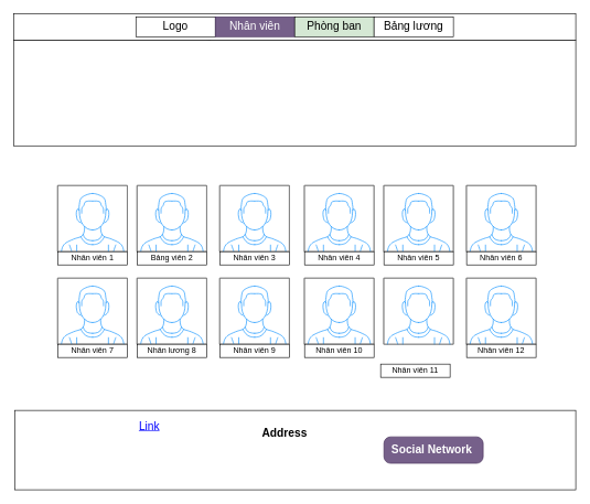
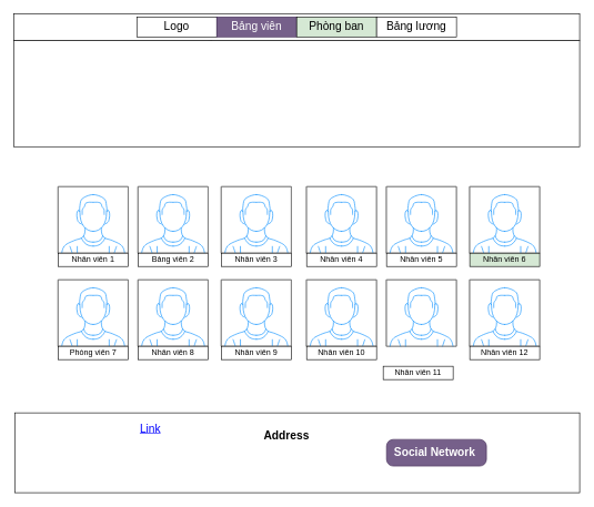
  <mxCell id="0" />
  <mxCell id="1" parent="0" />
  <mxCell id="2" value="" style="rounded=0;whiteSpace=wrap;html=1;align=center;" vertex="1" parent="1"><mxGeometry y="60" width="850" height="160" as="geometry" x="20" /></mxCell>
  <mxCell id="3" value="" style="edgeStyle=none;html=1;" edge="1" parent="1" target="2"><mxGeometry relative="1" as="geometry"><mxPoint x="303.333" y="50" as="sourcePoint" /></mxGeometry></mxCell>
  <mxCell id="4" style="edgeStyle=none;html=1;exitX=0.5;exitY=1;exitDx=0;exitDy=0;fontSize=17;" edge="1" parent="1" source="5" target="2"><mxGeometry relative="1" as="geometry" /></mxCell>
  <mxCell id="5" value="" style="rounded=0;whiteSpace=wrap;html=1;fontSize=17;strokeWidth=1;" vertex="1" parent="1"><mxGeometry width="850" height="40" as="geometry" x="20" y="20" /></mxCell>
  <mxCell id="6" value="Logo" style="rounded=0;whiteSpace=wrap;html=1;fontSize=17;strokeWidth=1;" vertex="1" parent="1"><mxGeometry x="205" y="25" width="120" height="30" as="geometry" /></mxCell>
- <mxCell id="7" value="Nhân viên" style="rounded=0;whiteSpace=wrap;html=1;fontSize=17;strokeWidth=1;fillColor=#76608a;fontColor=#ffffff;strokeColor=#432D57;" vertex="1" parent="1"><mxGeometry x="325" y="25" width="120" height="30" as="geometry" /></mxCell>
+ <mxCell id="7" value="Bảng viên" style="rounded=0;whiteSpace=wrap;html=1;fontSize=17;strokeWidth=1;fillColor=#76608a;fontColor=#ffffff;strokeColor=#432D57;" vertex="1" parent="1"><mxGeometry x="325" y="25" width="120" height="30" as="geometry" /></mxCell>
  <mxCell id="8" value="Phòng ban" style="rounded=0;whiteSpace=wrap;html=1;fontSize=17;strokeWidth=1;fillColor=#d5e8d4;" vertex="1" parent="1"><mxGeometry x="445" y="25" width="120" height="30" as="geometry" /></mxCell>
  <mxCell id="9" value="Bảng lương" style="rounded=0;whiteSpace=wrap;html=1;fontSize=17;strokeWidth=1;" vertex="1" parent="1"><mxGeometry x="565" y="25" width="120" height="30" as="geometry" /></mxCell>
  <mxCell id="10" value="" style="rounded=0;whiteSpace=wrap;html=1;fontSize=17;strokeWidth=1;" vertex="1" parent="1"><mxGeometry x="22" y="620" width="848" height="120" as="geometry" /></mxCell>
  <mxCell id="11" value="Link" style="shape=rectangle;strokeColor=none;fillColor=none;linkText=;fontSize=17;fontColor=#0000ff;fontStyle=4;html=1;align=center;" vertex="1" parent="1"><mxGeometry x="150" y="630" width="150" height="30" as="geometry" /></mxCell>
  <mxCell id="12" value="&lt;b&gt;Address&lt;/b&gt;" style="text;html=1;strokeColor=none;fillColor=none;align=center;verticalAlign=middle;whiteSpace=wrap;rounded=0;fontSize=17;" vertex="1" parent="1"><mxGeometry x="400" y="640" width="60" height="30" as="geometry" /></mxCell>
  <mxCell id="13" value="Social Network&amp;nbsp;" style="strokeWidth=1;shadow=0;dashed=0;align=center;html=1;shape=mxgraph.mockup.buttons.button;strokeColor=#432D57;mainText=;buttonStyle=round;fontSize=17;fontStyle=1;fillColor=#76608a;whiteSpace=wrap;fontColor=#ffffff;" vertex="1" parent="1"><mxGeometry x="580" y="660" width="150" height="40" as="geometry" /></mxCell>
  <mxCell id="14" value="" style="verticalLabelPosition=bottom;shadow=0;dashed=0;align=center;html=1;verticalAlign=top;strokeWidth=1;shape=mxgraph.mockup.containers.userMale;strokeColor=#666666;strokeColor2=#008cff;" vertex="1" parent="1"><mxGeometry x="87" y="280" width="105" height="100" as="geometry" /></mxCell>
  <mxCell id="15" value="Nhân viên 1" style="rounded=0;whiteSpace=wrap;html=1;" vertex="1" parent="1"><mxGeometry x="87" y="380" width="105" height="20" as="geometry" /></mxCell>
  <mxCell id="16" value="" style="verticalLabelPosition=bottom;shadow=0;dashed=0;align=center;html=1;verticalAlign=top;strokeWidth=1;shape=mxgraph.mockup.containers.userMale;strokeColor=#666666;strokeColor2=#008cff;" vertex="1" parent="1"><mxGeometry x="207" y="280" width="105" height="100" as="geometry" /></mxCell>
  <mxCell id="17" value="Bảng viên 2" style="rounded=0;whiteSpace=wrap;html=1;" vertex="1" parent="1"><mxGeometry x="207" y="380" width="105" height="20" as="geometry" /></mxCell>
  <mxCell id="18" value="" style="verticalLabelPosition=bottom;shadow=0;dashed=0;align=center;html=1;verticalAlign=top;strokeWidth=1;shape=mxgraph.mockup.containers.userMale;strokeColor=#666666;strokeColor2=#008cff;" vertex="1" parent="1"><mxGeometry x="332" y="280" width="105" height="100" as="geometry" /></mxCell>
  <mxCell id="19" value="Nhân viên 3" style="rounded=0;whiteSpace=wrap;html=1;" vertex="1" parent="1"><mxGeometry x="332" y="380" width="105" height="20" as="geometry" /></mxCell>
  <mxCell id="20" value="" style="verticalLabelPosition=bottom;shadow=0;dashed=0;align=center;html=1;verticalAlign=top;strokeWidth=1;shape=mxgraph.mockup.containers.userMale;strokeColor=#666666;strokeColor2=#008cff;" vertex="1" parent="1"><mxGeometry x="460" y="280" width="105" height="100" as="geometry" /></mxCell>
  <mxCell id="21" value="" style="verticalLabelPosition=bottom;shadow=0;dashed=0;align=center;html=1;verticalAlign=top;strokeWidth=1;shape=mxgraph.mockup.containers.userMale;strokeColor=#666666;strokeColor2=#008cff;" vertex="1" parent="1"><mxGeometry x="580" y="280" width="105" height="100" as="geometry" /></mxCell>
  <mxCell id="22" value="" style="verticalLabelPosition=bottom;shadow=0;dashed=0;align=center;html=1;verticalAlign=top;strokeWidth=1;shape=mxgraph.mockup.containers.userMale;strokeColor=#666666;strokeColor2=#008cff;" vertex="1" parent="1"><mxGeometry x="705" y="280" width="105" height="100" as="geometry" /></mxCell>
- <mxCell id="23" value="Nhân viên 6" style="rounded=0;whiteSpace=wrap;html=1;" vertex="1" parent="1"><mxGeometry x="705" y="380" width="105" height="20" as="geometry" /></mxCell>
+ <mxCell id="23" value="Nhân viên 6" style="rounded=0;whiteSpace=wrap;html=1;fillColor=#d5e8d4;" vertex="1" parent="1"><mxGeometry x="705" y="380" width="105" height="20" as="geometry" /></mxCell>
  <mxCell id="24" value="Nhân viên 5" style="rounded=0;whiteSpace=wrap;html=1;" vertex="1" parent="1"><mxGeometry x="580" y="380" width="105" height="20" as="geometry" /></mxCell>
  <mxCell id="25" value="Nhân viên 4" style="rounded=0;whiteSpace=wrap;html=1;" vertex="1" parent="1"><mxGeometry x="460" y="380" width="105" height="20" as="geometry" /></mxCell>
  <mxCell id="26" value="" style="verticalLabelPosition=bottom;shadow=0;dashed=0;align=center;html=1;verticalAlign=top;strokeWidth=1;shape=mxgraph.mockup.containers.userMale;strokeColor=#666666;strokeColor2=#008cff;" vertex="1" parent="1"><mxGeometry x="87" y="420" width="105" height="100" as="geometry" /></mxCell>
- <mxCell id="27" value="Nhân viên 7" style="rounded=0;whiteSpace=wrap;html=1;" vertex="1" parent="1"><mxGeometry x="87" y="520" width="105" height="20" as="geometry" /></mxCell>
+ <mxCell id="27" value="Phòng viên 7" style="rounded=0;whiteSpace=wrap;html=1;" vertex="1" parent="1"><mxGeometry x="87" y="520" width="105" height="20" as="geometry" /></mxCell>
  <mxCell id="28" value="" style="verticalLabelPosition=bottom;shadow=0;dashed=0;align=center;html=1;verticalAlign=top;strokeWidth=1;shape=mxgraph.mockup.containers.userMale;strokeColor=#666666;strokeColor2=#008cff;" vertex="1" parent="1"><mxGeometry x="207" y="420" width="105" height="100" as="geometry" /></mxCell>
- <mxCell id="29" value="Nhân lương 8" style="rounded=0;whiteSpace=wrap;html=1;" vertex="1" parent="1"><mxGeometry x="207" y="520" width="105" height="20" as="geometry" /></mxCell>
+ <mxCell id="29" value="Nhân viên 8" style="rounded=0;whiteSpace=wrap;html=1;" vertex="1" parent="1"><mxGeometry x="207" y="520" width="105" height="20" as="geometry" /></mxCell>
  <mxCell id="30" value="" style="verticalLabelPosition=bottom;shadow=0;dashed=0;align=center;html=1;verticalAlign=top;strokeWidth=1;shape=mxgraph.mockup.containers.userMale;strokeColor=#666666;strokeColor2=#008cff;" vertex="1" parent="1"><mxGeometry x="332" y="420" width="105" height="100" as="geometry" /></mxCell>
  <mxCell id="31" value="Nhân viên 9" style="rounded=0;whiteSpace=wrap;html=1;" vertex="1" parent="1"><mxGeometry x="332" y="520" width="105" height="20" as="geometry" /></mxCell>
  <mxCell id="32" value="" style="verticalLabelPosition=bottom;shadow=0;dashed=0;align=center;html=1;verticalAlign=top;strokeWidth=1;shape=mxgraph.mockup.containers.userMale;strokeColor=#666666;strokeColor2=#008cff;" vertex="1" parent="1"><mxGeometry x="460" y="420" width="105" height="100" as="geometry" /></mxCell>
  <mxCell id="33" value="Nhân viên 10" style="rounded=0;whiteSpace=wrap;html=1;" vertex="1" parent="1"><mxGeometry x="460" y="520" width="105" height="20" as="geometry" /></mxCell>
  <mxCell id="34" value="" style="verticalLabelPosition=bottom;shadow=0;dashed=0;align=center;html=1;verticalAlign=top;strokeWidth=1;shape=mxgraph.mockup.containers.userMale;strokeColor=#666666;strokeColor2=#008cff;" vertex="1" parent="1"><mxGeometry x="580" y="420" width="105" height="100" as="geometry" /></mxCell>
  <mxCell id="35" value="Nhân viên 11" style="rounded=0;whiteSpace=wrap;html=1;" vertex="1" parent="1"><mxGeometry x="575" y="550" width="105" height="20" as="geometry" /></mxCell>
  <mxCell id="36" value="" style="verticalLabelPosition=bottom;shadow=0;dashed=0;align=center;html=1;verticalAlign=top;strokeWidth=1;shape=mxgraph.mockup.containers.userMale;strokeColor=#666666;strokeColor2=#008cff;" vertex="1" parent="1"><mxGeometry x="705" y="420" width="105" height="100" as="geometry" /></mxCell>
  <mxCell id="37" value="Nhân viên 12" style="rounded=0;whiteSpace=wrap;html=1;" vertex="1" parent="1"><mxGeometry x="705" y="520" width="105" height="20" as="geometry" /></mxCell>
